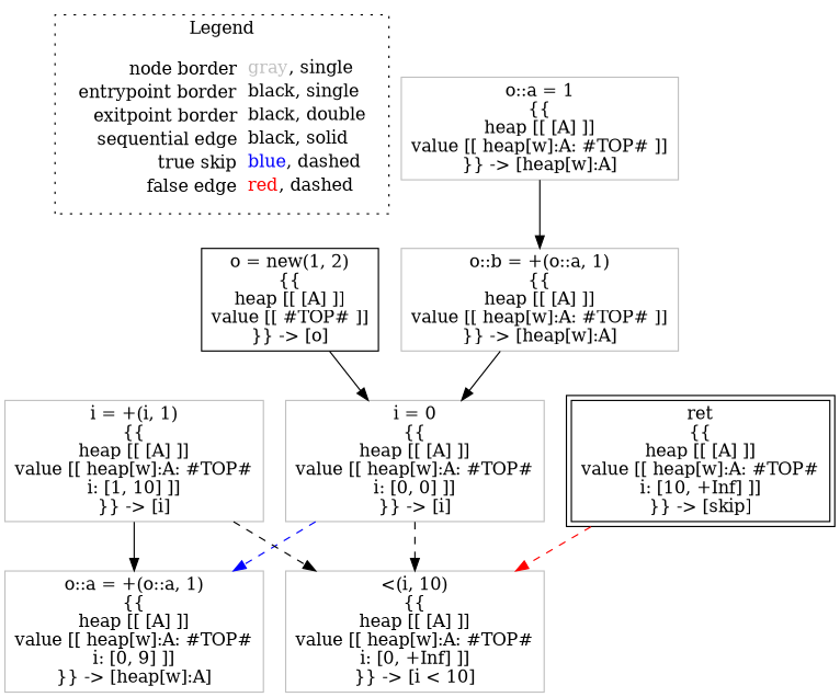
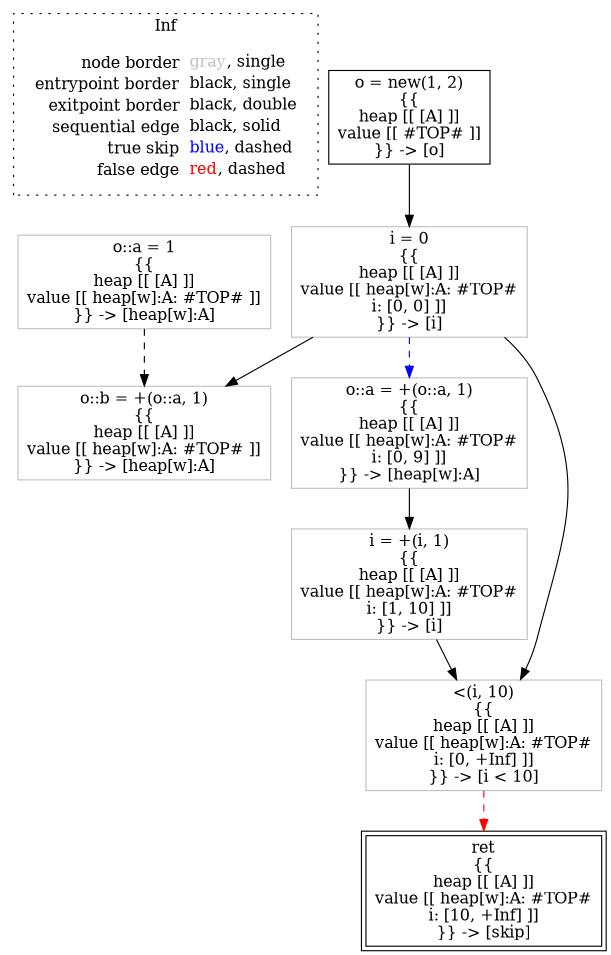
  digraph {
    node [shape=rect color=gray]
    edge [color=black]
    n1 [label=<<table border="0" cellpadding="2" cellspacing="0" cellborder="0"><tr><td align="right">node border&nbsp;</td><td align="left"><font color="gray">gray</font>, single</td></tr><tr><td align="right">entrypoint border&nbsp;</td><td align="left"><font color="black">black</font>, single</td></tr><tr><td align="right">exitpoint border&nbsp;</td><td align="left"><font color="black">black</font>, double</td></tr><tr><td align="right">sequential edge&nbsp;</td><td align="left"><font color="black">black</font>, solid</td></tr><tr><td align="right">true skip&nbsp;</td><td align="left"><font color="blue">blue</font>, dashed</td></tr><tr><td align="right">false edge&nbsp;</td><td align="left"><font color="red">red</font>, dashed</td></tr></table>> shape=plaintext color=""]
    n2 [color=black label=<o = new(1, 2)<BR/>{{<BR/>heap [[ [A] ]]<BR/>value [[ #TOP# ]]<BR/>}} -&gt; [o]>]
    n3 [label=<i = 0<BR/>{{<BR/>heap [[ [A] ]]<BR/>value [[ heap[w]:A: #TOP#<BR/>i: [0, 0] ]]<BR/>}} -&gt; [i]>]
    n4 [label=<o::a = 1<BR/>{{<BR/>heap [[ [A] ]]<BR/>value [[ heap[w]:A: #TOP# ]]<BR/>}} -&gt; [heap[w]:A]>]
    n5 [label=<o::b = +(o::a, 1)<BR/>{{<BR/>heap [[ [A] ]]<BR/>value [[ heap[w]:A: #TOP# ]]<BR/>}} -&gt; [heap[w]:A]>]
    n6 [label=<o::a = +(o::a, 1)<BR/>{{<BR/>heap [[ [A] ]]<BR/>value [[ heap[w]:A: #TOP#<BR/>i: [0, 9] ]]<BR/>}} -&gt; [heap[w]:A]>]
    n7 [label=<i = +(i, 1)<BR/>{{<BR/>heap [[ [A] ]]<BR/>value [[ heap[w]:A: #TOP#<BR/>i: [1, 10] ]]<BR/>}} -&gt; [i]>]
    n8 [label=<&lt;(i, 10)<BR/>{{<BR/>heap [[ [A] ]]<BR/>value [[ heap[w]:A: #TOP#<BR/>i: [0, +Inf] ]]<BR/>}} -&gt; [i &lt; 10]>]
    n9 [color=black label=<ret<BR/>{{<BR/>heap [[ [A] ]]<BR/>value [[ heap[w]:A: #TOP#<BR/>i: [10, +Inf] ]]<BR/>}} -&gt; [skip]> peripheries=2]
    subgraph cluster_1 {
-     label=Legend
+     label=Inf
      style=dotted
      n1
    }
    n2 -> n3
    n3 -> n6 [color=blue style=dashed]
-   n3 -> n8 [style=dashed]
-   n4 -> n5
-   n5 -> n3
-   n7 -> n6
-   n7 -> n8 [style=dashed]
-   n9 -> n8 [color=red style=dashed]
+   n3 -> n8
+   n4 -> n5 [style=dashed]
+   n3 -> n5
+   n6 -> n7
+   n7 -> n8
+   n8 -> n9 [color=red style=dashed]
  }
